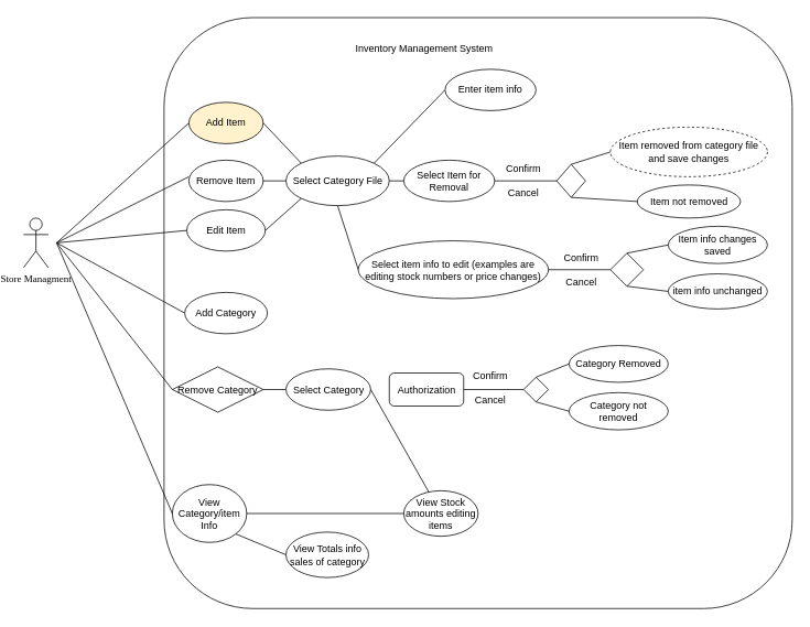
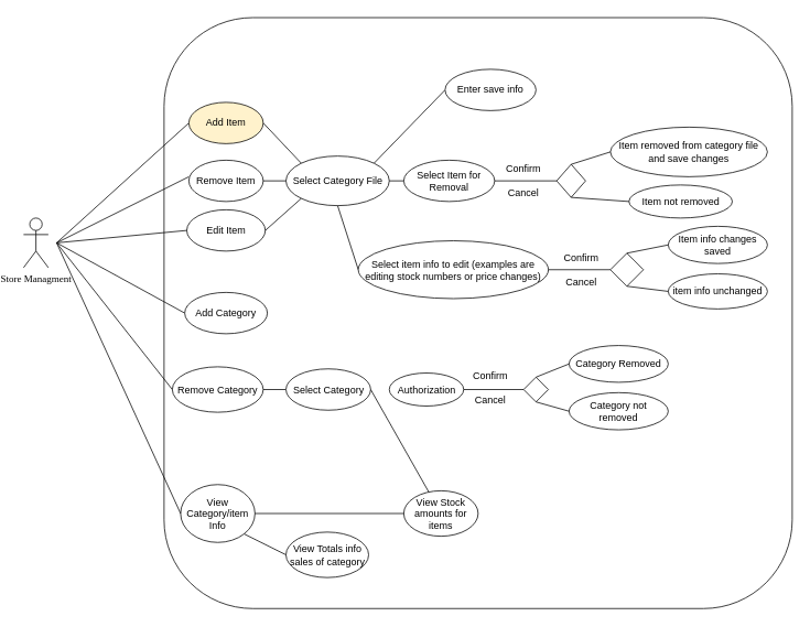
  <mxCell id="0" />
  <mxCell id="1" parent="0" />
  <mxCell id="2" value="Store Managment" style="shape=umlActor;verticalLabelPosition=bottom;verticalAlign=top;html=1;outlineConnect=0;fontFamily=Verdana;labelPosition=center;align=center;" parent="1" vertex="1"><mxGeometry x="20" y="263" width="30" height="60" as="geometry" /></mxCell>
  <mxCell id="3" value="" style="rounded=1;whiteSpace=wrap;html=1;" parent="1" vertex="1"><mxGeometry x="190" y="20.5" width="760" height="715" as="geometry" /></mxCell>
  <mxCell id="4" value="" style="endArrow=none;html=1;rounded=0;fontFamily=Verdana;entryX=0;entryY=0.5;entryDx=0;entryDy=0;" parent="1" target="6" edge="1"><mxGeometry width="50" height="50" relative="1" as="geometry"><mxPoint x="60" y="293" as="sourcePoint" /><mxPoint x="200" y="153" as="targetPoint" /></mxGeometry></mxCell>
  <mxCell id="5" value="" style="endArrow=none;html=1;rounded=0;fontFamily=Verdana;entryX=0;entryY=0.5;entryDx=0;entryDy=0;" parent="1" target="9" edge="1"><mxGeometry width="50" height="50" relative="1" as="geometry"><mxPoint x="60" y="293" as="sourcePoint" /><mxPoint x="220" y="273" as="targetPoint" /></mxGeometry></mxCell>
  <mxCell id="6" value="Add Item" style="ellipse;whiteSpace=wrap;html=1;fillColor=#fff2cc;" parent="1" vertex="1"><mxGeometry x="220" y="123" width="90" height="50" as="geometry" /></mxCell>
  <mxCell id="7" value="" style="endArrow=none;html=1;rounded=0;" parent="1" edge="1"><mxGeometry width="50" height="50" relative="1" as="geometry"><mxPoint x="60" y="293" as="sourcePoint" /><mxPoint x="220" y="213" as="targetPoint" /></mxGeometry></mxCell>
  <mxCell id="8" value="Remove Item" style="ellipse;whiteSpace=wrap;html=1;" parent="1" vertex="1"><mxGeometry x="220" y="193" width="90" height="50" as="geometry" /></mxCell>
  <mxCell id="9" value="Add Category" style="ellipse;whiteSpace=wrap;html=1;" parent="1" vertex="1"><mxGeometry x="215" y="353" width="100" height="50" as="geometry" /></mxCell>
- <mxCell id="10" value="Inventory Management System" style="text;html=1;strokeColor=none;fillColor=none;align=center;verticalAlign=middle;whiteSpace=wrap;rounded=0;" parent="1" vertex="1"><mxGeometry x="385" y="43" width="240" height="30" as="geometry" /></mxCell>
- <mxCell id="11" value="View Category/item Info" style="ellipse;whiteSpace=wrap;html=1;" parent="1" vertex="1"><mxGeometry x="200" y="585.5" width="90" height="70" as="geometry" /></mxCell>
+ <mxCell id="11" value="View Category/item Info" style="ellipse;whiteSpace=wrap;html=1;" parent="1" vertex="1"><mxGeometry x="210" y="585.5" width="90" height="70" as="geometry" /></mxCell>
  <mxCell id="12" value="Edit Item" style="ellipse;whiteSpace=wrap;html=1;" parent="1" vertex="1"><mxGeometry x="217.5" y="253" width="95" height="50" as="geometry" /></mxCell>
  <mxCell id="13" value="" style="endArrow=none;html=1;rounded=0;entryX=0;entryY=0.5;entryDx=0;entryDy=0;" parent="1" target="12" edge="1"><mxGeometry width="50" height="50" relative="1" as="geometry"><mxPoint x="60" y="293" as="sourcePoint" /><mxPoint x="260" y="283" as="targetPoint" /></mxGeometry></mxCell>
  <mxCell id="14" value="" style="endArrow=none;html=1;rounded=0;exitX=0;exitY=0.5;exitDx=0;exitDy=0;" parent="1" source="11" edge="1"><mxGeometry width="50" height="50" relative="1" as="geometry"><mxPoint x="90" y="433" as="sourcePoint" /><mxPoint x="60" y="293" as="targetPoint" /></mxGeometry></mxCell>
  <mxCell id="15" value="View Totals info sales of category" style="ellipse;whiteSpace=wrap;html=1;" parent="1" vertex="1"><mxGeometry x="337.5" y="643" width="100" height="55" as="geometry" /></mxCell>
  <mxCell id="16" value="" style="endArrow=none;html=1;rounded=0;entryX=1;entryY=1;entryDx=0;entryDy=0;exitX=0;exitY=0.5;exitDx=0;exitDy=0;" parent="1" source="15" target="11" edge="1"><mxGeometry width="50" height="50" relative="1" as="geometry"><mxPoint x="320" y="493" as="sourcePoint" /><mxPoint x="370" y="443" as="targetPoint" /></mxGeometry></mxCell>
- <mxCell id="17" value="View Stock amounts editing items" style="ellipse;whiteSpace=wrap;html=1;" parent="1" vertex="1"><mxGeometry x="480" y="593" width="90" height="55" as="geometry" /></mxCell>
+ <mxCell id="17" value="View Stock amounts for items" style="ellipse;whiteSpace=wrap;html=1;" parent="1" vertex="1"><mxGeometry x="480" y="593" width="90" height="55" as="geometry" /></mxCell>
  <mxCell id="18" value="" style="endArrow=none;html=1;rounded=0;entryX=0;entryY=0.5;entryDx=0;entryDy=0;exitX=1;exitY=0.5;exitDx=0;exitDy=0;" parent="1" source="11" target="17" edge="1"><mxGeometry width="50" height="50" relative="1" as="geometry"><mxPoint x="320" y="503" as="sourcePoint" /><mxPoint x="370" y="453" as="targetPoint" /></mxGeometry></mxCell>
  <mxCell id="19" value="Select Category File" style="ellipse;whiteSpace=wrap;html=1;" parent="1" vertex="1"><mxGeometry x="337.5" y="188" width="125" height="60" as="geometry" /></mxCell>
  <mxCell id="20" value="" style="endArrow=none;html=1;rounded=0;exitX=1;exitY=0.5;exitDx=0;exitDy=0;entryX=0;entryY=0;entryDx=0;entryDy=0;" parent="1" source="6" target="19" edge="1"><mxGeometry width="50" height="50" relative="1" as="geometry"><mxPoint x="310" y="163" as="sourcePoint" /><mxPoint x="360" y="113" as="targetPoint" /></mxGeometry></mxCell>
  <mxCell id="21" value="" style="endArrow=none;html=1;rounded=0;exitX=1;exitY=0.5;exitDx=0;exitDy=0;entryX=0;entryY=0.5;entryDx=0;entryDy=0;" parent="1" source="8" target="19" edge="1"><mxGeometry width="50" height="50" relative="1" as="geometry"><mxPoint x="320" y="233" as="sourcePoint" /><mxPoint x="370" y="173" as="targetPoint" /></mxGeometry></mxCell>
  <mxCell id="22" value="" style="endArrow=none;html=1;rounded=0;exitX=1;exitY=0.5;exitDx=0;exitDy=0;entryX=0;entryY=1;entryDx=0;entryDy=0;" parent="1" source="12" target="19" edge="1"><mxGeometry width="50" height="50" relative="1" as="geometry"><mxPoint x="320" y="273" as="sourcePoint" /><mxPoint x="370" y="223" as="targetPoint" /></mxGeometry></mxCell>
  <mxCell id="23" value="" style="endArrow=none;html=1;rounded=0;exitX=1;exitY=0;exitDx=0;exitDy=0;entryX=0;entryY=0.5;entryDx=0;entryDy=0;" parent="1" source="19" target="26" edge="1"><mxGeometry width="50" height="50" relative="1" as="geometry"><mxPoint x="460" y="203" as="sourcePoint" /><mxPoint x="510" y="153" as="targetPoint" /></mxGeometry></mxCell>
  <mxCell id="24" value="" style="endArrow=none;html=1;rounded=0;exitX=1;exitY=0.5;exitDx=0;exitDy=0;entryX=0;entryY=0.5;entryDx=0;entryDy=0;" parent="1" source="19" target="27" edge="1"><mxGeometry width="50" height="50" relative="1" as="geometry"><mxPoint x="480" y="243" as="sourcePoint" /><mxPoint x="530" y="193" as="targetPoint" /></mxGeometry></mxCell>
  <mxCell id="25" value="" style="endArrow=none;html=1;rounded=0;entryX=0.5;entryY=1;entryDx=0;entryDy=0;exitX=0;exitY=0.5;exitDx=0;exitDy=0;" parent="1" source="48" target="19" edge="1"><mxGeometry width="50" height="50" relative="1" as="geometry"><mxPoint x="510" y="273" as="sourcePoint" /><mxPoint x="560" y="223" as="targetPoint" /></mxGeometry></mxCell>
- <mxCell id="26" value="Enter item info" style="ellipse;whiteSpace=wrap;html=1;" parent="1" vertex="1"><mxGeometry x="530" y="83" width="110" height="50" as="geometry" /></mxCell>
+ <mxCell id="26" value="Enter save info" style="ellipse;whiteSpace=wrap;html=1;" parent="1" vertex="1"><mxGeometry x="530" y="83" width="110" height="50" as="geometry" /></mxCell>
  <mxCell id="27" value="Select Item for Removal" style="ellipse;whiteSpace=wrap;html=1;" parent="1" vertex="1"><mxGeometry x="480" y="193" width="110" height="50" as="geometry" /></mxCell>
- <mxCell id="28" value="Remove Category" style="rhombus;whiteSpace=wrap;html=1;" parent="1" vertex="1"><mxGeometry x="200" y="443" width="110" height="55" as="geometry" /></mxCell>
+ <mxCell id="28" value="Remove Category" style="ellipse;whiteSpace=wrap;html=1;" parent="1" vertex="1"><mxGeometry x="200" y="443" width="110" height="55" as="geometry" /></mxCell>
  <mxCell id="29" value="" style="endArrow=none;html=1;rounded=0;entryX=0;entryY=0.5;entryDx=0;entryDy=0;" parent="1" target="28" edge="1"><mxGeometry width="50" height="50" relative="1" as="geometry"><mxPoint x="60" y="293" as="sourcePoint" /><mxPoint x="210" y="353" as="targetPoint" /></mxGeometry></mxCell>
  <mxCell id="30" value="" style="rhombus;whiteSpace=wrap;html=1;" parent="1" vertex="1"><mxGeometry x="625" y="455.5" width="30" height="30" as="geometry" /></mxCell>
  <mxCell id="31" value="" style="endArrow=none;html=1;rounded=0;exitX=1;exitY=0.5;exitDx=0;exitDy=0;entryX=0;entryY=0.5;entryDx=0;entryDy=0;" parent="1" source="28" target="32" edge="1"><mxGeometry width="50" height="50" relative="1" as="geometry"><mxPoint x="320" y="403" as="sourcePoint" /><mxPoint x="370" y="353" as="targetPoint" /></mxGeometry></mxCell>
  <mxCell id="32" value="Select Category" style="ellipse;whiteSpace=wrap;html=1;" parent="1" vertex="1"><mxGeometry x="337.5" y="445.5" width="102.5" height="50" as="geometry" /></mxCell>
  <mxCell id="33" value="" style="endArrow=none;html=1;rounded=0;exitX=1;exitY=0.5;exitDx=0;exitDy=0;" parent="1" source="32" target="17" edge="1"><mxGeometry width="50" height="50" relative="1" as="geometry"><mxPoint x="500" y="393" as="sourcePoint" /><mxPoint x="550" y="343" as="targetPoint" /></mxGeometry></mxCell>
- <mxCell id="34" value="Authorization" style="whiteSpace=wrap;html=1;rounded=1;" parent="1" vertex="1"><mxGeometry x="462.5" y="450.5" width="90" height="40" as="geometry" /></mxCell>
+ <mxCell id="34" value="Authorization" style="ellipse;whiteSpace=wrap;html=1;" parent="1" vertex="1"><mxGeometry x="462.5" y="450.5" width="90" height="40" as="geometry" /></mxCell>
  <mxCell id="35" value="" style="endArrow=none;html=1;rounded=0;exitX=1;exitY=0.5;exitDx=0;exitDy=0;entryX=0;entryY=0.5;entryDx=0;entryDy=0;" parent="1" source="34" target="30" edge="1"><mxGeometry width="50" height="50" relative="1" as="geometry"><mxPoint x="600" y="373" as="sourcePoint" /><mxPoint x="650" y="323" as="targetPoint" /></mxGeometry></mxCell>
  <mxCell id="36" value="Confirm" style="text;html=1;strokeColor=none;fillColor=none;align=center;verticalAlign=middle;whiteSpace=wrap;rounded=0;" parent="1" vertex="1"><mxGeometry x="555" y="446.75" width="60" height="15" as="geometry" /></mxCell>
  <mxCell id="37" value="Cancel" style="text;html=1;strokeColor=none;fillColor=none;align=center;verticalAlign=middle;whiteSpace=wrap;rounded=0;" parent="1" vertex="1"><mxGeometry x="555" y="474.25" width="60" height="20" as="geometry" /></mxCell>
  <mxCell id="38" value="Category Removed" style="ellipse;whiteSpace=wrap;html=1;" parent="1" vertex="1"><mxGeometry x="680" y="417.25" width="120" height="44.5" as="geometry" /></mxCell>
  <mxCell id="39" value="" style="endArrow=none;html=1;rounded=0;exitX=0.5;exitY=0;exitDx=0;exitDy=0;entryX=0;entryY=0.5;entryDx=0;entryDy=0;" parent="1" source="30" target="38" edge="1"><mxGeometry width="50" height="50" relative="1" as="geometry"><mxPoint x="600" y="343" as="sourcePoint" /><mxPoint x="650" y="293" as="targetPoint" /></mxGeometry></mxCell>
  <mxCell id="40" value="Category not removed" style="ellipse;whiteSpace=wrap;html=1;" parent="1" vertex="1"><mxGeometry x="680" y="474.25" width="120" height="45" as="geometry" /></mxCell>
  <mxCell id="41" value="" style="endArrow=none;html=1;rounded=0;entryX=0;entryY=0.5;entryDx=0;entryDy=0;exitX=0.5;exitY=1;exitDx=0;exitDy=0;" parent="1" source="30" target="40" edge="1"><mxGeometry width="50" height="50" relative="1" as="geometry"><mxPoint x="640" y="413" as="sourcePoint" /><mxPoint x="660" y="443" as="targetPoint" /></mxGeometry></mxCell>
  <mxCell id="42" value="" style="rhombus;whiteSpace=wrap;html=1;" parent="1" vertex="1"><mxGeometry x="665" y="198" width="35" height="40" as="geometry" /></mxCell>
  <mxCell id="43" value="" style="endArrow=none;html=1;rounded=0;exitX=1;exitY=0.5;exitDx=0;exitDy=0;entryX=0;entryY=0.5;entryDx=0;entryDy=0;" parent="1" source="27" target="42" edge="1"><mxGeometry width="50" height="50" relative="1" as="geometry"><mxPoint x="610" y="243" as="sourcePoint" /><mxPoint x="660" y="193" as="targetPoint" /></mxGeometry></mxCell>
- <mxCell id="44" value="Item removed from category file and save changes" style="ellipse;whiteSpace=wrap;html=1;dashed=1;" parent="1" vertex="1"><mxGeometry x="730" y="153" width="190" height="60" as="geometry" /></mxCell>
+ <mxCell id="44" value="Item removed from category file and save changes" style="ellipse;whiteSpace=wrap;html=1;" parent="1" vertex="1"><mxGeometry x="730" y="153" width="190" height="60" as="geometry" /></mxCell>
  <mxCell id="45" value="" style="endArrow=none;html=1;rounded=0;exitX=0.5;exitY=0;exitDx=0;exitDy=0;entryX=0;entryY=0.5;entryDx=0;entryDy=0;" parent="1" source="42" target="44" edge="1"><mxGeometry width="50" height="50" relative="1" as="geometry"><mxPoint x="670" y="113" as="sourcePoint" /><mxPoint x="720" y="63" as="targetPoint" /></mxGeometry></mxCell>
- <mxCell id="46" value="Item not removed" style="ellipse;whiteSpace=wrap;html=1;" parent="1" vertex="1"><mxGeometry x="762.5" y="223" width="125" height="40" as="geometry" /></mxCell>
+ <mxCell id="46" value="Item not removed" style="ellipse;whiteSpace=wrap;html=1;" parent="1" vertex="1"><mxGeometry x="752.5" y="223" width="125" height="40" as="geometry" /></mxCell>
  <mxCell id="47" value="" style="endArrow=none;html=1;rounded=0;exitX=0.5;exitY=1;exitDx=0;exitDy=0;entryX=0;entryY=0.5;entryDx=0;entryDy=0;" parent="1" source="42" target="46" edge="1"><mxGeometry width="50" height="50" relative="1" as="geometry"><mxPoint x="900" y="233" as="sourcePoint" /><mxPoint x="950" y="183" as="targetPoint" /></mxGeometry></mxCell>
  <mxCell id="48" value="Select item info to edit (examples are editing stock numbers or price changes)" style="ellipse;whiteSpace=wrap;html=1;" parent="1" vertex="1"><mxGeometry x="425" y="290.5" width="230" height="70" as="geometry" /></mxCell>
  <mxCell id="49" value="" style="rhombus;whiteSpace=wrap;html=1;" parent="1" vertex="1"><mxGeometry x="730" y="305.5" width="40" height="40" as="geometry" /></mxCell>
  <mxCell id="50" value="" style="endArrow=none;html=1;rounded=0;exitX=1;exitY=0.5;exitDx=0;exitDy=0;entryX=0;entryY=0.5;entryDx=0;entryDy=0;" parent="1" source="48" target="49" edge="1"><mxGeometry width="50" height="50" relative="1" as="geometry"><mxPoint x="680" y="373" as="sourcePoint" /><mxPoint x="730" y="323" as="targetPoint" /></mxGeometry></mxCell>
  <mxCell id="51" value="Item info changes saved" style="ellipse;whiteSpace=wrap;html=1;" parent="1" vertex="1"><mxGeometry x="800" y="273" width="120" height="45" as="geometry" /></mxCell>
  <mxCell id="52" value="Confirm" style="text;html=1;strokeColor=none;fillColor=none;align=center;verticalAlign=middle;whiteSpace=wrap;rounded=0;" parent="1" vertex="1"><mxGeometry x="595" y="195.5" width="60" height="15" as="geometry" /></mxCell>
  <mxCell id="53" value="Cancel" style="text;html=1;strokeColor=none;fillColor=none;align=center;verticalAlign=middle;whiteSpace=wrap;rounded=0;" parent="1" vertex="1"><mxGeometry x="595" y="223" width="60" height="20" as="geometry" /></mxCell>
  <mxCell id="54" value="Confirm" style="text;html=1;strokeColor=none;fillColor=none;align=center;verticalAlign=middle;whiteSpace=wrap;rounded=0;" parent="1" vertex="1"><mxGeometry x="665" y="303" width="60" height="15" as="geometry" /></mxCell>
  <mxCell id="55" value="Cancel" style="text;html=1;strokeColor=none;fillColor=none;align=center;verticalAlign=middle;whiteSpace=wrap;rounded=0;" parent="1" vertex="1"><mxGeometry x="665" y="330.5" width="60" height="20" as="geometry" /></mxCell>
  <mxCell id="56" value="item info unchanged" style="ellipse;whiteSpace=wrap;html=1;" parent="1" vertex="1"><mxGeometry x="800" y="330.5" width="120" height="42.5" as="geometry" /></mxCell>
  <mxCell id="57" value="" style="endArrow=none;html=1;rounded=0;entryX=0;entryY=0.5;entryDx=0;entryDy=0;exitX=0.5;exitY=1;exitDx=0;exitDy=0;" parent="1" source="49" target="56" edge="1"><mxGeometry width="50" height="50" relative="1" as="geometry"><mxPoint x="740" y="403" as="sourcePoint" /><mxPoint x="790" y="353" as="targetPoint" /></mxGeometry></mxCell>
  <mxCell id="58" value="" style="endArrow=none;html=1;rounded=0;exitX=0.5;exitY=0;exitDx=0;exitDy=0;entryX=0;entryY=0.5;entryDx=0;entryDy=0;" parent="1" source="49" target="51" edge="1"><mxGeometry width="50" height="50" relative="1" as="geometry"><mxPoint x="700" y="413" as="sourcePoint" /><mxPoint x="750" y="363" as="targetPoint" /></mxGeometry></mxCell>
